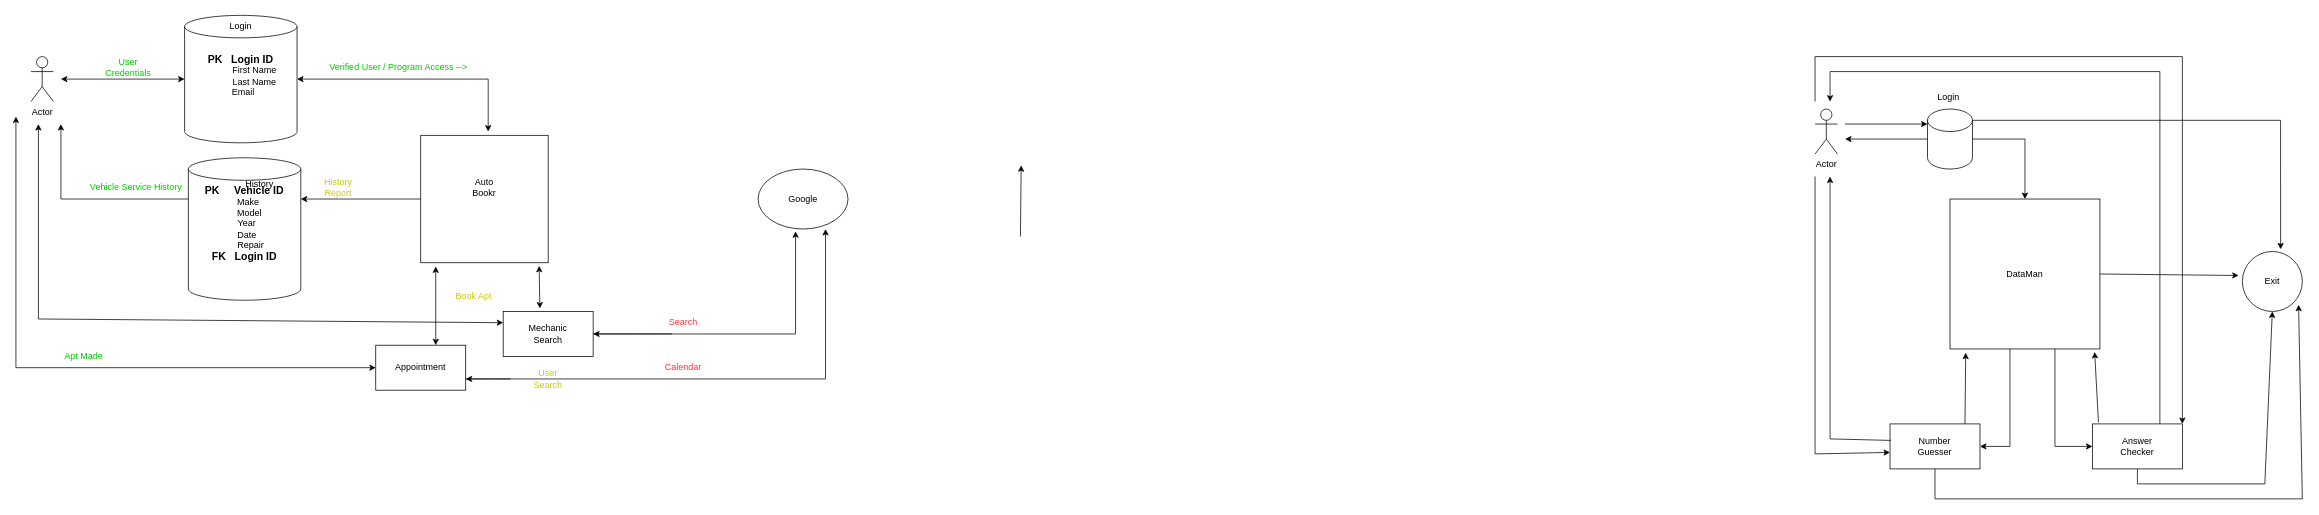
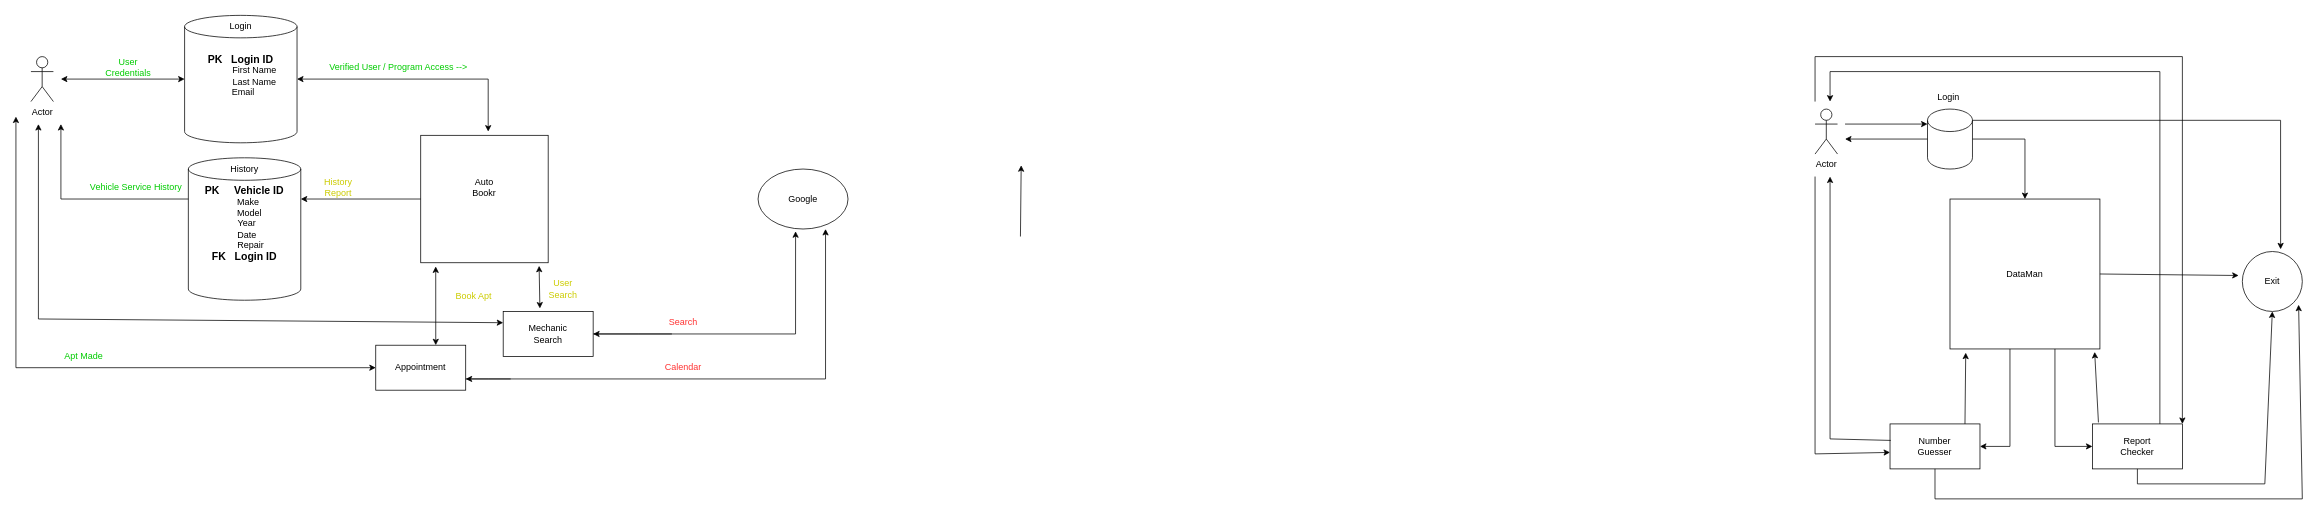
  <mxCell id="0" />
  <mxCell id="1" parent="0" />
  <mxCell id="2" value="Actor" style="shape=umlActor;verticalLabelPosition=bottom;verticalAlign=top;html=1;outlineConnect=0;" parent="1" vertex="1"><mxGeometry x="2420" y="145" width="30" height="60" as="geometry" /></mxCell>
  <mxCell id="3" value="" style="shape=cylinder3;whiteSpace=wrap;html=1;boundedLbl=1;backgroundOutline=1;size=15;" parent="1" vertex="1"><mxGeometry x="2570" y="145" width="60" height="80" as="geometry" /></mxCell>
  <mxCell id="4" value="" style="endArrow=classic;html=1;rounded=0;entryX=0;entryY=0.5;entryDx=0;entryDy=0;entryPerimeter=0;" parent="1" edge="1"><mxGeometry width="50" height="50" relative="1" as="geometry"><mxPoint x="2460" y="165" as="sourcePoint" /><mxPoint x="2570" y="165" as="targetPoint" /><Array as="points" /></mxGeometry></mxCell>
  <mxCell id="5" value="Login&amp;nbsp;" style="text;html=1;strokeColor=none;fillColor=none;align=center;verticalAlign=middle;whiteSpace=wrap;rounded=0;" parent="1" vertex="1"><mxGeometry x="2570" y="115" width="60" height="30" as="geometry" /></mxCell>
  <mxCell id="6" value="" style="whiteSpace=wrap;html=1;aspect=fixed;" parent="1" vertex="1"><mxGeometry x="2600" y="265" width="200" height="200" as="geometry" /></mxCell>
  <mxCell id="7" value="DataMan&lt;br&gt;" style="text;html=1;strokeColor=none;fillColor=none;align=center;verticalAlign=middle;whiteSpace=wrap;rounded=0;" parent="1" vertex="1"><mxGeometry x="2670" y="350" width="60" height="30" as="geometry" /></mxCell>
  <mxCell id="8" value="" style="endArrow=classic;html=1;rounded=0;exitX=1;exitY=0.5;exitDx=0;exitDy=0;exitPerimeter=0;entryX=0.5;entryY=0;entryDx=0;entryDy=0;" parent="1" source="3" target="6" edge="1"><mxGeometry width="50" height="50" relative="1" as="geometry"><mxPoint x="2690" y="325" as="sourcePoint" /><mxPoint x="2740" y="275" as="targetPoint" /><Array as="points"><mxPoint x="2700" y="185" /></Array></mxGeometry></mxCell>
  <mxCell id="9" value="" style="rounded=0;whiteSpace=wrap;html=1;" parent="1" vertex="1"><mxGeometry x="2790" y="565" width="120" height="60" as="geometry" /></mxCell>
  <mxCell id="10" value="" style="rounded=0;whiteSpace=wrap;html=1;" parent="1" vertex="1"><mxGeometry x="2520" y="565" width="120" height="60" as="geometry" /></mxCell>
  <mxCell id="11" value="Number Guesser" style="text;html=1;strokeColor=none;fillColor=none;align=center;verticalAlign=middle;whiteSpace=wrap;rounded=0;" parent="1" vertex="1"><mxGeometry x="2550" y="580" width="60" height="30" as="geometry" /></mxCell>
- <mxCell id="12" value="Answer Checker" style="text;html=1;strokeColor=none;fillColor=none;align=center;verticalAlign=middle;whiteSpace=wrap;rounded=0;" parent="1" vertex="1"><mxGeometry x="2820" y="580" width="60" height="30" as="geometry" /></mxCell>
+ <mxCell id="12" value="Report Checker" style="text;html=1;strokeColor=none;fillColor=none;align=center;verticalAlign=middle;whiteSpace=wrap;rounded=0;" parent="1" vertex="1"><mxGeometry x="2820" y="580" width="60" height="30" as="geometry" /></mxCell>
  <mxCell id="13" value="" style="endArrow=classic;html=1;rounded=0;entryX=1;entryY=0.5;entryDx=0;entryDy=0;" parent="1" target="10" edge="1"><mxGeometry width="50" height="50" relative="1" as="geometry"><mxPoint x="2680" y="465" as="sourcePoint" /><mxPoint x="2680" y="595" as="targetPoint" /><Array as="points"><mxPoint x="2680" y="595" /></Array></mxGeometry></mxCell>
  <mxCell id="14" value="" style="endArrow=classic;html=1;rounded=0;entryX=0;entryY=0.5;entryDx=0;entryDy=0;" parent="1" target="9" edge="1"><mxGeometry width="50" height="50" relative="1" as="geometry"><mxPoint x="2740" y="465" as="sourcePoint" /><mxPoint x="2790" y="415" as="targetPoint" /><Array as="points"><mxPoint x="2740" y="595" /></Array></mxGeometry></mxCell>
  <mxCell id="15" value="" style="ellipse;whiteSpace=wrap;html=1;aspect=fixed;" parent="1" vertex="1"><mxGeometry x="2990" y="335" width="80" height="80" as="geometry" /></mxCell>
  <mxCell id="16" value="Exit" style="text;html=1;strokeColor=none;fillColor=none;align=center;verticalAlign=middle;whiteSpace=wrap;rounded=0;" parent="1" vertex="1"><mxGeometry x="3000" y="360" width="60" height="30" as="geometry" /></mxCell>
  <mxCell id="17" value="" style="endArrow=classic;html=1;rounded=0;entryX=0.105;entryY=1.025;entryDx=0;entryDy=0;entryPerimeter=0;" parent="1" target="6" edge="1"><mxGeometry width="50" height="50" relative="1" as="geometry"><mxPoint x="2620" y="565" as="sourcePoint" /><mxPoint x="2670" y="515" as="targetPoint" /></mxGeometry></mxCell>
  <mxCell id="18" value="" style="endArrow=classic;html=1;rounded=0;exitX=0.067;exitY=-0.033;exitDx=0;exitDy=0;exitPerimeter=0;entryX=0.965;entryY=1.02;entryDx=0;entryDy=0;entryPerimeter=0;" parent="1" source="9" target="6" edge="1"><mxGeometry width="50" height="50" relative="1" as="geometry"><mxPoint x="2690" y="325" as="sourcePoint" /><mxPoint x="2790" y="475" as="targetPoint" /></mxGeometry></mxCell>
  <mxCell id="19" value="" style="endArrow=classic;html=1;rounded=0;exitX=0.5;exitY=1;exitDx=0;exitDy=0;entryX=0.938;entryY=0.888;entryDx=0;entryDy=0;entryPerimeter=0;" parent="1" source="10" target="15" edge="1"><mxGeometry width="50" height="50" relative="1" as="geometry"><mxPoint x="2690" y="325" as="sourcePoint" /><mxPoint x="2740" y="275" as="targetPoint" /><Array as="points"><mxPoint x="2580" y="665" /><mxPoint x="3070" y="665" /></Array></mxGeometry></mxCell>
  <mxCell id="20" value="" style="endArrow=classic;html=1;rounded=0;exitX=0.5;exitY=1;exitDx=0;exitDy=0;entryX=0.5;entryY=1;entryDx=0;entryDy=0;" parent="1" source="9" target="15" edge="1"><mxGeometry width="50" height="50" relative="1" as="geometry"><mxPoint x="2690" y="325" as="sourcePoint" /><mxPoint x="3000" y="645" as="targetPoint" /><Array as="points"><mxPoint x="2850" y="645" /><mxPoint x="3020" y="645" /></Array></mxGeometry></mxCell>
  <mxCell id="21" value="" style="endArrow=classic;html=1;rounded=0;exitX=1;exitY=0.5;exitDx=0;exitDy=0;entryX=-0.062;entryY=0.4;entryDx=0;entryDy=0;entryPerimeter=0;" parent="1" source="6" target="15" edge="1"><mxGeometry width="50" height="50" relative="1" as="geometry"><mxPoint x="2690" y="325" as="sourcePoint" /><mxPoint x="2740" y="275" as="targetPoint" /></mxGeometry></mxCell>
  <mxCell id="22" value="" style="endArrow=classic;html=1;rounded=0;exitX=1;exitY=0;exitDx=0;exitDy=15;exitPerimeter=0;entryX=0.638;entryY=-0.037;entryDx=0;entryDy=0;entryPerimeter=0;" parent="1" source="3" target="15" edge="1"><mxGeometry width="50" height="50" relative="1" as="geometry"><mxPoint x="2690" y="325" as="sourcePoint" /><mxPoint x="2740" y="275" as="targetPoint" /><Array as="points"><mxPoint x="3041" y="160" /></Array></mxGeometry></mxCell>
  <mxCell id="23" value="" style="endArrow=classic;html=1;rounded=0;exitX=0;exitY=0.5;exitDx=0;exitDy=0;exitPerimeter=0;" parent="1" source="3" edge="1"><mxGeometry width="50" height="50" relative="1" as="geometry"><mxPoint x="2690" y="325" as="sourcePoint" /><mxPoint x="2460" y="185" as="targetPoint" /></mxGeometry></mxCell>
  <mxCell id="24" value="" style="endArrow=classic;html=1;rounded=0;" parent="1" edge="1"><mxGeometry width="50" height="50" relative="1" as="geometry"><mxPoint x="2521" y="587" as="sourcePoint" /><mxPoint x="2440" y="235" as="targetPoint" /><Array as="points"><mxPoint x="2440" y="585" /></Array></mxGeometry></mxCell>
  <mxCell id="25" value="" style="endArrow=classic;html=1;rounded=0;" parent="1" edge="1"><mxGeometry width="50" height="50" relative="1" as="geometry"><mxPoint x="2420" y="235" as="sourcePoint" /><mxPoint x="2520" y="603" as="targetPoint" /><Array as="points"><mxPoint x="2420" y="605" /></Array></mxGeometry></mxCell>
  <mxCell id="26" value="" style="endArrow=classic;html=1;rounded=0;entryX=0.105;entryY=1.025;entryDx=0;entryDy=0;entryPerimeter=0;" parent="1" edge="1"><mxGeometry width="50" height="50" relative="1" as="geometry"><mxPoint x="1360" y="315" as="sourcePoint" /><mxPoint x="1361" y="220" as="targetPoint" /></mxGeometry></mxCell>
  <mxCell id="27" value="" style="endArrow=classic;html=1;rounded=0;exitX=0.75;exitY=0;exitDx=0;exitDy=0;" parent="1" source="9" edge="1"><mxGeometry width="50" height="50" relative="1" as="geometry"><mxPoint x="2690" y="325" as="sourcePoint" /><mxPoint x="2440" y="135" as="targetPoint" /><Array as="points"><mxPoint x="2880" y="95" /><mxPoint x="2440" y="95" /></Array></mxGeometry></mxCell>
  <mxCell id="28" value="" style="endArrow=classic;html=1;rounded=0;entryX=1;entryY=0;entryDx=0;entryDy=0;" parent="1" target="9" edge="1"><mxGeometry width="50" height="50" relative="1" as="geometry"><mxPoint x="2420" y="135" as="sourcePoint" /><mxPoint x="2740" y="275" as="targetPoint" /><Array as="points"><mxPoint x="2420" y="75" /><mxPoint x="2910" y="75" /></Array></mxGeometry></mxCell>
  <mxCell id="29" value="" style="whiteSpace=wrap;html=1;aspect=fixed;" parent="1" vertex="1"><mxGeometry x="560" y="180" width="170" height="170" as="geometry" /></mxCell>
  <mxCell id="30" value="" style="shape=cylinder3;whiteSpace=wrap;html=1;boundedLbl=1;backgroundOutline=1;size=15;" parent="1" vertex="1"><mxGeometry x="245" y="20" width="150" height="170" as="geometry" /></mxCell>
  <mxCell id="31" value="" style="rounded=0;whiteSpace=wrap;html=1;" parent="1" vertex="1"><mxGeometry x="670" y="415" width="120" height="60" as="geometry" /></mxCell>
  <mxCell id="32" value="" style="rounded=0;whiteSpace=wrap;html=1;" parent="1" vertex="1"><mxGeometry x="500" y="460" width="120" height="60" as="geometry" /></mxCell>
  <mxCell id="33" value="Actor" style="shape=umlActor;verticalLabelPosition=bottom;verticalAlign=top;outlineConnect=0;html=1;" parent="1" vertex="1"><mxGeometry x="40" y="75" width="30" height="60" as="geometry" /></mxCell>
  <mxCell id="34" value="" style="endArrow=classic;startArrow=classic;html=1;rounded=0;entryX=0;entryY=0.5;entryDx=0;entryDy=0;entryPerimeter=0;" parent="1" target="30" edge="1"><mxGeometry width="50" height="50" relative="1" as="geometry"><mxPoint x="80" y="105" as="sourcePoint" /><mxPoint x="280" y="105" as="targetPoint" /></mxGeometry></mxCell>
  <mxCell id="35" value="Login" style="text;html=1;strokeColor=none;fillColor=none;align=center;verticalAlign=middle;whiteSpace=wrap;rounded=0;" parent="1" vertex="1"><mxGeometry x="290" y="20" width="60" height="30" as="geometry" /></mxCell>
  <mxCell id="36" value="Auto Bookr" style="text;html=1;strokeColor=none;fillColor=none;align=center;verticalAlign=middle;whiteSpace=wrap;rounded=0;" parent="1" vertex="1"><mxGeometry x="615" y="235" width="60" height="30" as="geometry" /></mxCell>
  <mxCell id="37" value="Mechanic Search" style="text;html=1;strokeColor=none;fillColor=none;align=center;verticalAlign=middle;whiteSpace=wrap;rounded=0;" parent="1" vertex="1"><mxGeometry x="700" y="430" width="60" height="30" as="geometry" /></mxCell>
  <mxCell id="38" value="Appointment" style="text;html=1;strokeColor=none;fillColor=none;align=center;verticalAlign=middle;whiteSpace=wrap;rounded=0;" parent="1" vertex="1"><mxGeometry x="530" y="475" width="60" height="30" as="geometry" /></mxCell>
  <mxCell id="39" value="User Credentials" style="text;html=1;strokeColor=none;fillColor=none;align=center;verticalAlign=middle;whiteSpace=wrap;rounded=0;fontColor=#00CC00;" parent="1" vertex="1"><mxGeometry x="140" y="75" width="60" height="30" as="geometry" /></mxCell>
  <mxCell id="40" value="" style="endArrow=classic;startArrow=classic;html=1;rounded=0;exitX=1;exitY=0.5;exitDx=0;exitDy=0;exitPerimeter=0;" parent="1" edge="1" source="30"><mxGeometry width="50" height="50" relative="1" as="geometry"><mxPoint x="410" y="105" as="sourcePoint" /><mxPoint x="650" y="175" as="targetPoint" /><Array as="points"><mxPoint x="650" y="105" /></Array></mxGeometry></mxCell>
  <mxCell id="41" value="" style="endArrow=classic;startArrow=classic;html=1;rounded=0;entryX=0.929;entryY=1.024;entryDx=0;entryDy=0;entryPerimeter=0;exitX=0.408;exitY=-0.067;exitDx=0;exitDy=0;exitPerimeter=0;" parent="1" source="31" target="29" edge="1"><mxGeometry width="50" height="50" relative="1" as="geometry"><mxPoint x="720" y="375" as="sourcePoint" /><mxPoint x="830" y="300" as="targetPoint" /></mxGeometry></mxCell>
  <mxCell id="42" value="" style="endArrow=classic;startArrow=classic;html=1;rounded=0;exitX=0.667;exitY=0;exitDx=0;exitDy=0;exitPerimeter=0;" parent="1" source="32" edge="1"><mxGeometry width="50" height="50" relative="1" as="geometry"><mxPoint x="520" y="265" as="sourcePoint" /><mxPoint x="580" y="355" as="targetPoint" /></mxGeometry></mxCell>
  <mxCell id="43" value="" style="ellipse;whiteSpace=wrap;html=1;" parent="1" vertex="1"><mxGeometry x="1010" y="225" width="120" height="80" as="geometry" /></mxCell>
  <mxCell id="44" value="Google" style="text;html=1;strokeColor=none;fillColor=none;align=center;verticalAlign=middle;whiteSpace=wrap;rounded=0;" parent="1" vertex="1"><mxGeometry x="1040" y="250" width="60" height="30" as="geometry" /></mxCell>
  <mxCell id="45" value="" style="endArrow=classic;html=1;rounded=0;entryX=0.417;entryY=1.038;entryDx=0;entryDy=0;entryPerimeter=0;" parent="1" target="43" edge="1"><mxGeometry width="50" height="50" relative="1" as="geometry"><mxPoint x="790" y="445" as="sourcePoint" /><mxPoint x="840" y="395" as="targetPoint" /><Array as="points"><mxPoint x="1060" y="445" /></Array></mxGeometry></mxCell>
  <mxCell id="46" value="" style="endArrow=classic;html=1;rounded=0;exitX=1;exitY=0.75;exitDx=0;exitDy=0;" parent="1" source="32" edge="1"><mxGeometry width="50" height="50" relative="1" as="geometry"><mxPoint x="760" y="585" as="sourcePoint" /><mxPoint x="1100" y="305" as="targetPoint" /><Array as="points"><mxPoint x="1100" y="505" /></Array></mxGeometry></mxCell>
  <mxCell id="47" value="" style="endArrow=classic;startArrow=classic;html=1;rounded=0;entryX=0;entryY=0.25;entryDx=0;entryDy=0;" parent="1" target="31" edge="1"><mxGeometry width="50" height="50" relative="1" as="geometry"><mxPoint x="50" y="165" as="sourcePoint" /><mxPoint x="120" y="385" as="targetPoint" /><Array as="points"><mxPoint x="50" y="425" /></Array></mxGeometry></mxCell>
  <mxCell id="48" value="" style="endArrow=classic;startArrow=classic;html=1;rounded=0;entryX=0;entryY=0.5;entryDx=0;entryDy=0;" parent="1" target="32" edge="1"><mxGeometry width="50" height="50" relative="1" as="geometry"><mxPoint x="20" y="155" as="sourcePoint" /><mxPoint x="60" y="495" as="targetPoint" /><Array as="points"><mxPoint x="20" y="490" /></Array></mxGeometry></mxCell>
  <mxCell id="49" value="Search" style="text;html=1;strokeColor=none;fillColor=none;align=center;verticalAlign=middle;rounded=0;fontColor=#FF3333;" parent="1" vertex="1"><mxGeometry x="880" y="415" width="60" height="30" as="geometry" /></mxCell>
  <mxCell id="50" value="Calendar" style="text;html=1;strokeColor=none;fillColor=none;align=center;verticalAlign=middle;rounded=0;fontColor=#FF3333;" parent="1" vertex="1"><mxGeometry x="880" y="475" width="60" height="30" as="geometry" /></mxCell>
  <mxCell id="51" value="Apt Made" style="text;html=1;strokeColor=none;fillColor=none;align=center;verticalAlign=middle;rounded=0;fontColor=#00CC00;" parent="1" vertex="1"><mxGeometry x="80" y="460" width="60" height="30" as="geometry" /></mxCell>
  <mxCell id="52" value="Verified User / Program Access --&amp;gt;" style="text;html=1;strokeColor=none;fillColor=none;align=center;verticalAlign=middle;rounded=0;fontColor=#00CC00;" parent="1" vertex="1"><mxGeometry x="500" y="75" width="60" height="30" as="geometry" /></mxCell>
  <mxCell id="53" value="&lt;font color=&quot;#cccc00&quot;&gt;Book Apt&lt;/font&gt;" style="text;html=1;strokeColor=none;fillColor=none;align=center;verticalAlign=middle;whiteSpace=wrap;rounded=0;" parent="1" vertex="1"><mxGeometry x="601" y="380" width="60" height="30" as="geometry" /></mxCell>
- <mxCell id="54" value="&lt;font color=&quot;#cccc00&quot;&gt;User Search&lt;/font&gt;" style="text;html=1;strokeColor=none;fillColor=none;align=center;verticalAlign=middle;whiteSpace=wrap;rounded=0;" parent="1" vertex="1"><mxGeometry x="700" y="490" width="60" height="30" as="geometry" /></mxCell>
+ <mxCell id="54" value="&lt;font color=&quot;#cccc00&quot;&gt;User Search&lt;/font&gt;" style="text;html=1;strokeColor=none;fillColor=none;align=center;verticalAlign=middle;whiteSpace=wrap;rounded=0;" parent="1" vertex="1"><mxGeometry x="720" y="370" width="60" height="30" as="geometry" /></mxCell>
  <mxCell id="55" value="" style="shape=cylinder3;whiteSpace=wrap;html=1;boundedLbl=1;backgroundOutline=1;size=15;" parent="1" vertex="1"><mxGeometry x="250" y="210" width="150" height="190" as="geometry" /></mxCell>
- <mxCell id="56" value="History" style="text;html=1;strokeColor=none;fillColor=none;align=center;verticalAlign=middle;whiteSpace=wrap;rounded=0;" parent="1" vertex="1"><mxGeometry x="315" y="230" width="60" height="30" as="geometry" /></mxCell>
+ <mxCell id="56" value="History" style="text;html=1;strokeColor=none;fillColor=none;align=center;verticalAlign=middle;whiteSpace=wrap;rounded=0;" parent="1" vertex="1"><mxGeometry x="295" y="210" width="60" height="30" as="geometry" /></mxCell>
  <mxCell id="57" value="" style="endArrow=classic;html=1;rounded=0;exitX=0;exitY=0.5;exitDx=0;exitDy=0;entryX=1;entryY=0;entryDx=0;entryDy=55;entryPerimeter=0;" parent="1" source="29" target="55" edge="1"><mxGeometry width="50" height="50" relative="1" as="geometry"><mxPoint x="440" y="255" as="sourcePoint" /><mxPoint x="460" y="275" as="targetPoint" /></mxGeometry></mxCell>
  <mxCell id="58" value="&lt;font color=&quot;#cccc00&quot;&gt;History Report&lt;/font&gt;" style="text;html=1;strokeColor=none;fillColor=none;align=center;verticalAlign=middle;whiteSpace=wrap;rounded=0;" parent="1" vertex="1"><mxGeometry x="420" y="235" width="60" height="30" as="geometry" /></mxCell>
  <mxCell id="59" value="" style="endArrow=classic;html=1;rounded=0;exitX=0;exitY=0;exitDx=0;exitDy=55;exitPerimeter=0;" parent="1" source="55" edge="1"><mxGeometry width="50" height="50" relative="1" as="geometry"><mxPoint x="520" y="315" as="sourcePoint" /><mxPoint x="80" y="165" as="targetPoint" /><Array as="points"><mxPoint x="80" y="265" /></Array></mxGeometry></mxCell>
  <mxCell id="60" value="Vehicle Service History" style="text;html=1;strokeColor=none;fillColor=none;align=center;verticalAlign=middle;rounded=0;fontColor=#00CC00;" parent="1" vertex="1"><mxGeometry x="150" y="235" width="60" height="30" as="geometry" /></mxCell>
  <mxCell id="61" value="&lt;b&gt;&lt;font style=&quot;font-size: 14px;&quot;&gt;PK&lt;span style=&quot;white-space: pre;&quot;&gt;&#09;&lt;/span&gt;&amp;nbsp; Vehicle ID&lt;br&gt;&lt;/font&gt;&lt;/b&gt;&amp;nbsp; &amp;nbsp;Make&lt;br&gt;&amp;nbsp; &amp;nbsp; Model&lt;br&gt;&amp;nbsp; Year&lt;br&gt;&amp;nbsp; Date&lt;br&gt;&amp;nbsp; &amp;nbsp; &amp;nbsp;Repair&lt;br&gt;&lt;b&gt;&lt;font style=&quot;font-size: 14px;&quot;&gt;FK&amp;nbsp; &amp;nbsp;Login ID&lt;/font&gt;&lt;/b&gt;&lt;div&gt;&lt;br&gt;&lt;/div&gt;" style="text;html=1;align=center;verticalAlign=middle;whiteSpace=wrap;rounded=0;" vertex="1" parent="1"><mxGeometry x="265" y="290" width="120" height="30" as="geometry" /></mxCell>
  <mxCell id="62" value="&lt;b&gt;&lt;font style=&quot;font-size: 14px;&quot;&gt;PK&amp;nbsp; &amp;nbsp;Login ID&lt;br&gt;&lt;/font&gt;&lt;/b&gt;&amp;nbsp; &amp;nbsp; &amp;nbsp; &amp;nbsp; &amp;nbsp; &amp;nbsp;First Name&lt;br&gt;&amp;nbsp; &amp;nbsp; &amp;nbsp; &amp;nbsp; &amp;nbsp; &amp;nbsp;Last Name&lt;br&gt;&amp;nbsp; Email" style="text;html=1;align=center;verticalAlign=middle;whiteSpace=wrap;rounded=0;" vertex="1" parent="1"><mxGeometry x="250" y="85" width="140" height="30" as="geometry" /></mxCell>
  <mxCell id="63" value="" style="endArrow=classic;html=1;rounded=0;entryX=1;entryY=0.5;entryDx=0;entryDy=0;exitX=0.25;exitY=1;exitDx=0;exitDy=0;" edge="1" parent="1" source="49" target="31"><mxGeometry width="50" height="50" relative="1" as="geometry"><mxPoint x="1040" y="115" as="sourcePoint" /><mxPoint x="860" y="125" as="targetPoint" /><Array as="points"><mxPoint x="850" y="445" /></Array></mxGeometry></mxCell>
  <mxCell id="64" value="" style="endArrow=classic;html=1;rounded=0;entryX=1;entryY=0.75;entryDx=0;entryDy=0;" edge="1" parent="1" target="32"><mxGeometry width="50" height="50" relative="1" as="geometry"><mxPoint x="680" y="505" as="sourcePoint" /><mxPoint x="650" y="545" as="targetPoint" /><Array as="points"><mxPoint x="650" y="505" /></Array></mxGeometry></mxCell>
